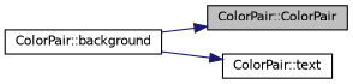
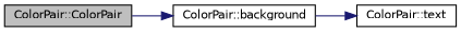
  digraph {
    fontname="DejaVu Sans"
    rankdir=LR
    node [color=black fillcolor=white fontname="DejaVu Sans" fontsize=10 shape=record style=filled]
    edge [color=midnightblue fontname="DejaVu Sans" fontsize=10 labelfontname=Helvetica labelfontsize=10 style=solid]
    n1 [fillcolor=grey75 fontcolor=black height=0.2 label="ColorPair::ColorPair" width=0.4]
    n2 [height=0.2 label="ColorPair::background" width=0.4]
    n3 [height=0.2 label="ColorPair::text" width=0.4]
-   n2 -> n1
+   n1 -> n2
    n2 -> n3
  }
